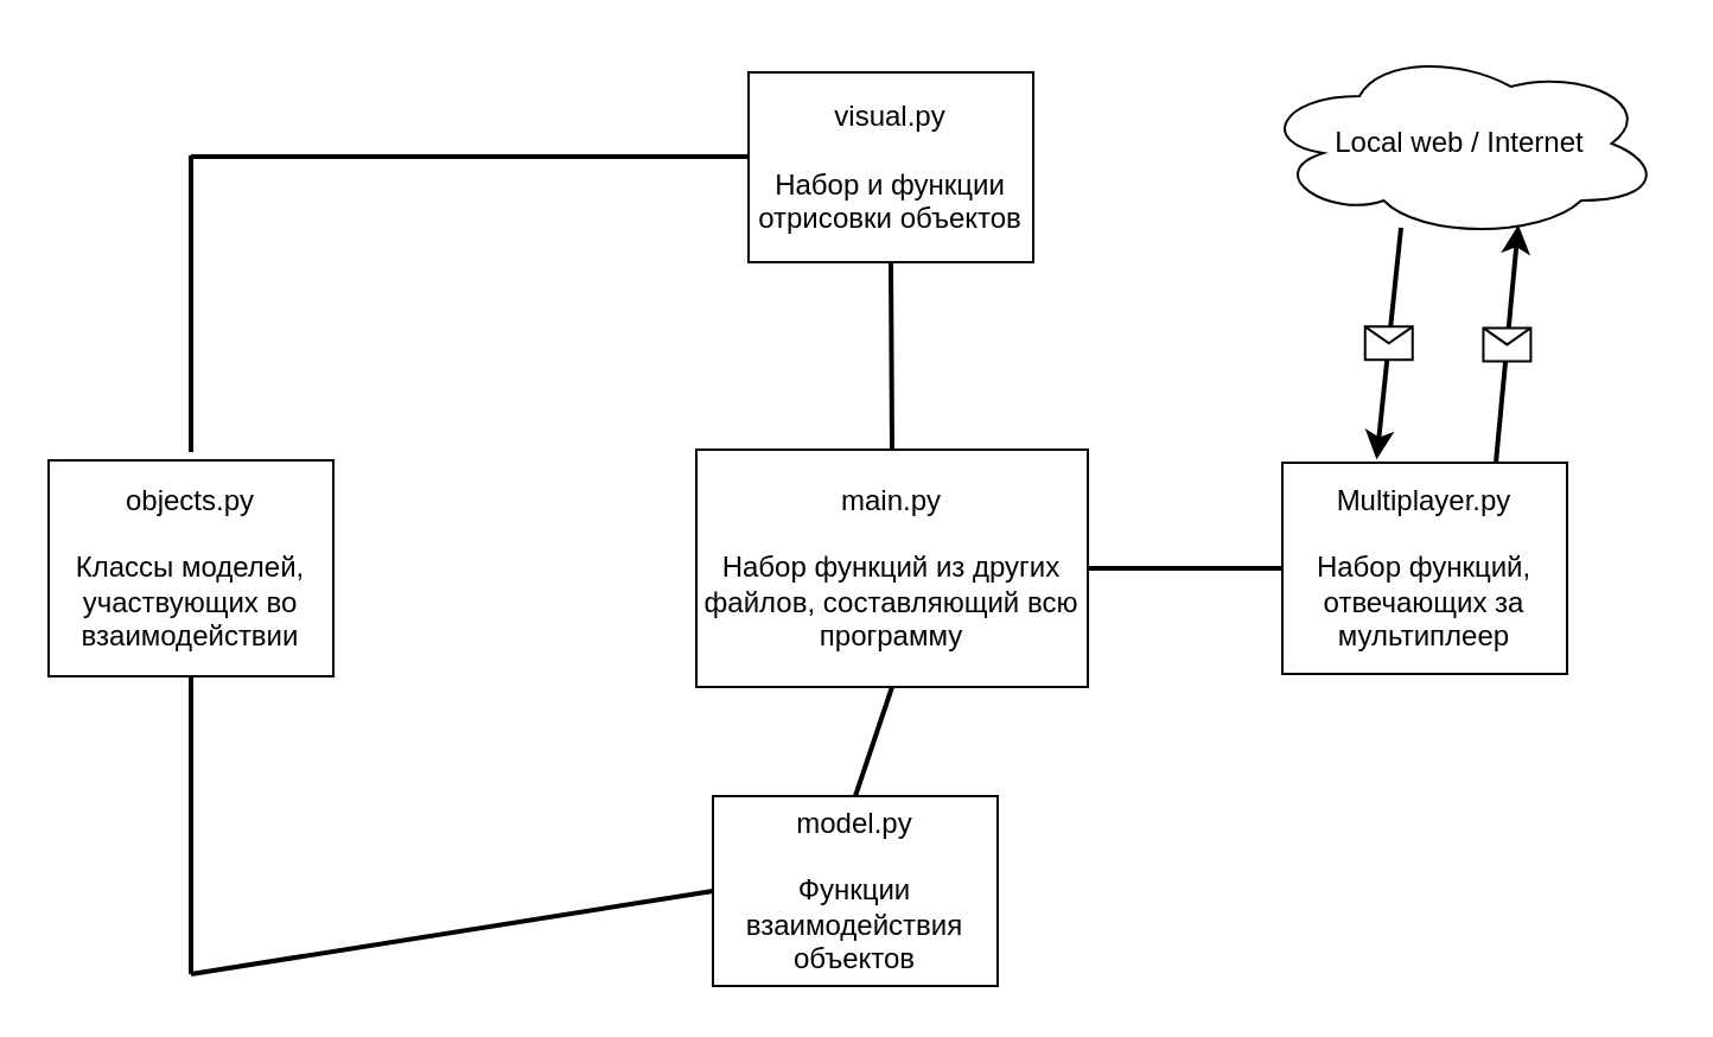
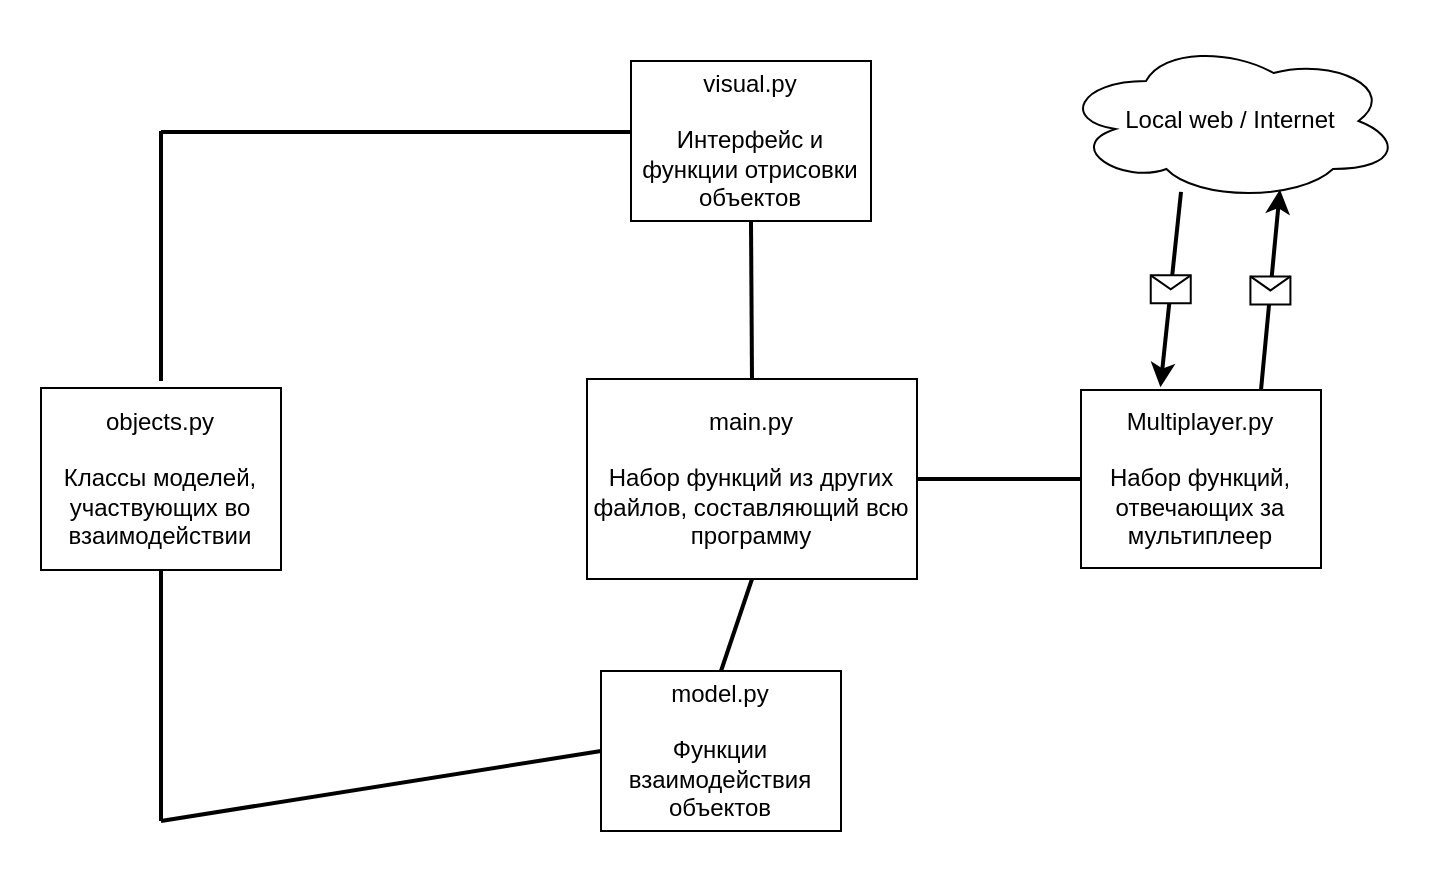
  <mxCell id="0" />
  <mxCell id="1" parent="0" />
  <mxCell id="2" value="&lt;div&gt;main.py&lt;/div&gt;&lt;div&gt;&lt;br&gt;&lt;/div&gt;&lt;div&gt;Набор функций из других файлов, составляющий всю программу&lt;br&gt;&lt;/div&gt;" style="rounded=0;whiteSpace=wrap;html=1;" vertex="1" parent="1"><mxGeometry x="293" y="189" width="165" height="100" as="geometry" /></mxCell>
  <mxCell id="3" value="&lt;div&gt;model.py&lt;/div&gt;&lt;div&gt;&lt;br&gt;&lt;/div&gt;&lt;div&gt;Функции взаимодействия объектов&lt;br&gt;&lt;/div&gt;" style="rounded=0;whiteSpace=wrap;html=1;" vertex="1" parent="1"><mxGeometry x="300" y="335" width="120" height="80" as="geometry" /></mxCell>
  <mxCell id="4" value="" style="endArrow=none;html=1;rounded=0;exitX=0.5;exitY=0;exitDx=0;exitDy=0;entryX=0.5;entryY=1;entryDx=0;entryDy=0;strokeWidth=2;" edge="1" parent="1" source="3" target="2"><mxGeometry width="50" height="50" relative="1" as="geometry"><mxPoint x="520" y="340" as="sourcePoint" /><mxPoint x="570" y="290" as="targetPoint" /></mxGeometry></mxCell>
- <mxCell id="5" value="&lt;div&gt;visual.py&lt;/div&gt;&lt;div&gt;&lt;br&gt;&lt;/div&gt;&lt;div&gt;Набор и функции отрисовки объектов&lt;br&gt;&lt;/div&gt;" style="rounded=0;whiteSpace=wrap;html=1;" vertex="1" parent="1"><mxGeometry x="315" y="30" width="120" height="80" as="geometry" /></mxCell>
+ <mxCell id="5" value="&lt;div&gt;visual.py&lt;/div&gt;&lt;div&gt;&lt;br&gt;&lt;/div&gt;&lt;div&gt;Интерфейс и функции отрисовки объектов&lt;br&gt;&lt;/div&gt;" style="rounded=0;whiteSpace=wrap;html=1;" vertex="1" parent="1"><mxGeometry x="315" y="30" width="120" height="80" as="geometry" /></mxCell>
  <mxCell id="6" value="" style="endArrow=none;html=1;rounded=0;strokeWidth=2;entryX=0.5;entryY=1;entryDx=0;entryDy=0;exitX=0.5;exitY=0;exitDx=0;exitDy=0;" edge="1" parent="1" source="2" target="5"><mxGeometry width="50" height="50" relative="1" as="geometry"><mxPoint x="520" y="340" as="sourcePoint" /><mxPoint x="570" y="290" as="targetPoint" /></mxGeometry></mxCell>
  <mxCell id="7" value="&lt;div&gt;objects.py&lt;/div&gt;&lt;div&gt;&lt;br&gt;&lt;/div&gt;&lt;div&gt;Классы моделей, участвующих во взаимодействии&lt;br&gt;&lt;/div&gt;" style="rounded=0;whiteSpace=wrap;html=1;" vertex="1" parent="1"><mxGeometry x="20" y="193.5" width="120" height="91" as="geometry" /></mxCell>
  <mxCell id="8" value="" style="endArrow=none;html=1;rounded=0;strokeWidth=2;exitX=0;exitY=0.5;exitDx=0;exitDy=0;" edge="1" parent="1" source="3"><mxGeometry width="50" height="50" relative="1" as="geometry"><mxPoint x="520" y="340" as="sourcePoint" /><mxPoint x="80" y="410" as="targetPoint" /></mxGeometry></mxCell>
  <mxCell id="9" value="" style="endArrow=none;html=1;rounded=0;strokeWidth=2;entryX=0.5;entryY=1;entryDx=0;entryDy=0;" edge="1" parent="1" target="7"><mxGeometry width="50" height="50" relative="1" as="geometry"><mxPoint x="80" y="410" as="sourcePoint" /><mxPoint x="570" y="290" as="targetPoint" /></mxGeometry></mxCell>
  <mxCell id="10" value="" style="endArrow=none;html=1;rounded=0;strokeWidth=2;exitX=0;exitY=0.5;exitDx=0;exitDy=0;" edge="1" parent="1"><mxGeometry width="50" height="50" relative="1" as="geometry"><mxPoint x="315" y="65.5" as="sourcePoint" /><mxPoint x="80" y="65.5" as="targetPoint" /></mxGeometry></mxCell>
  <mxCell id="11" value="" style="endArrow=none;html=1;rounded=0;strokeWidth=2;" edge="1" parent="1"><mxGeometry width="50" height="50" relative="1" as="geometry"><mxPoint x="80" y="65.5" as="sourcePoint" /><mxPoint x="80" y="65" as="targetPoint" /><Array as="points"><mxPoint x="80" y="190" /></Array></mxGeometry></mxCell>
  <mxCell id="12" value="&lt;div&gt;Multiplayer.py&lt;/div&gt;&lt;div&gt;&lt;br&gt;&lt;/div&gt;&lt;div&gt;Набор функций, отвечающих за мультиплеер&lt;br&gt;&lt;/div&gt;" style="rounded=0;whiteSpace=wrap;html=1;" vertex="1" parent="1"><mxGeometry x="540" y="194.5" width="120" height="89" as="geometry" /></mxCell>
  <mxCell id="13" value="" style="endArrow=none;html=1;rounded=0;strokeWidth=2;entryX=0;entryY=0.5;entryDx=0;entryDy=0;exitX=1;exitY=0.5;exitDx=0;exitDy=0;" edge="1" parent="1" source="2" target="12"><mxGeometry width="50" height="50" relative="1" as="geometry"><mxPoint x="520" y="340" as="sourcePoint" /><mxPoint x="570" y="290" as="targetPoint" /></mxGeometry></mxCell>
  <mxCell id="14" value="Local web / Internet" style="ellipse;shape=cloud;whiteSpace=wrap;html=1;" vertex="1" parent="1"><mxGeometry x="530" y="20" width="170" height="80" as="geometry" /></mxCell>
  <mxCell id="15" value="" style="endArrow=classic;html=1;rounded=0;strokeWidth=2;entryX=0.644;entryY=0.928;entryDx=0;entryDy=0;entryPerimeter=0;" edge="1" parent="1" target="14"><mxGeometry relative="1" as="geometry"><mxPoint x="630" y="194.5" as="sourcePoint" /><mxPoint x="730" y="194.5" as="targetPoint" /></mxGeometry></mxCell>
  <mxCell id="16" value="" style="shape=message;html=1;outlineConnect=0;" vertex="1" parent="15"><mxGeometry width="20" height="14" relative="1" as="geometry"><mxPoint x="-10" y="-7" as="offset" /></mxGeometry></mxCell>
  <mxCell id="17" value="" style="endArrow=classic;html=1;rounded=0;strokeWidth=2;entryX=0.331;entryY=-0.016;entryDx=0;entryDy=0;entryPerimeter=0;exitX=0.353;exitY=0.943;exitDx=0;exitDy=0;exitPerimeter=0;" edge="1" parent="1" source="14" target="12"><mxGeometry relative="1" as="geometry"><mxPoint x="640" y="204.5" as="sourcePoint" /><mxPoint x="634.48" y="104.24" as="targetPoint" /></mxGeometry></mxCell>
  <mxCell id="18" value="" style="shape=message;html=1;outlineConnect=0;" vertex="1" parent="17"><mxGeometry width="20" height="14" relative="1" as="geometry"><mxPoint x="-10" y="-7" as="offset" /></mxGeometry></mxCell>
